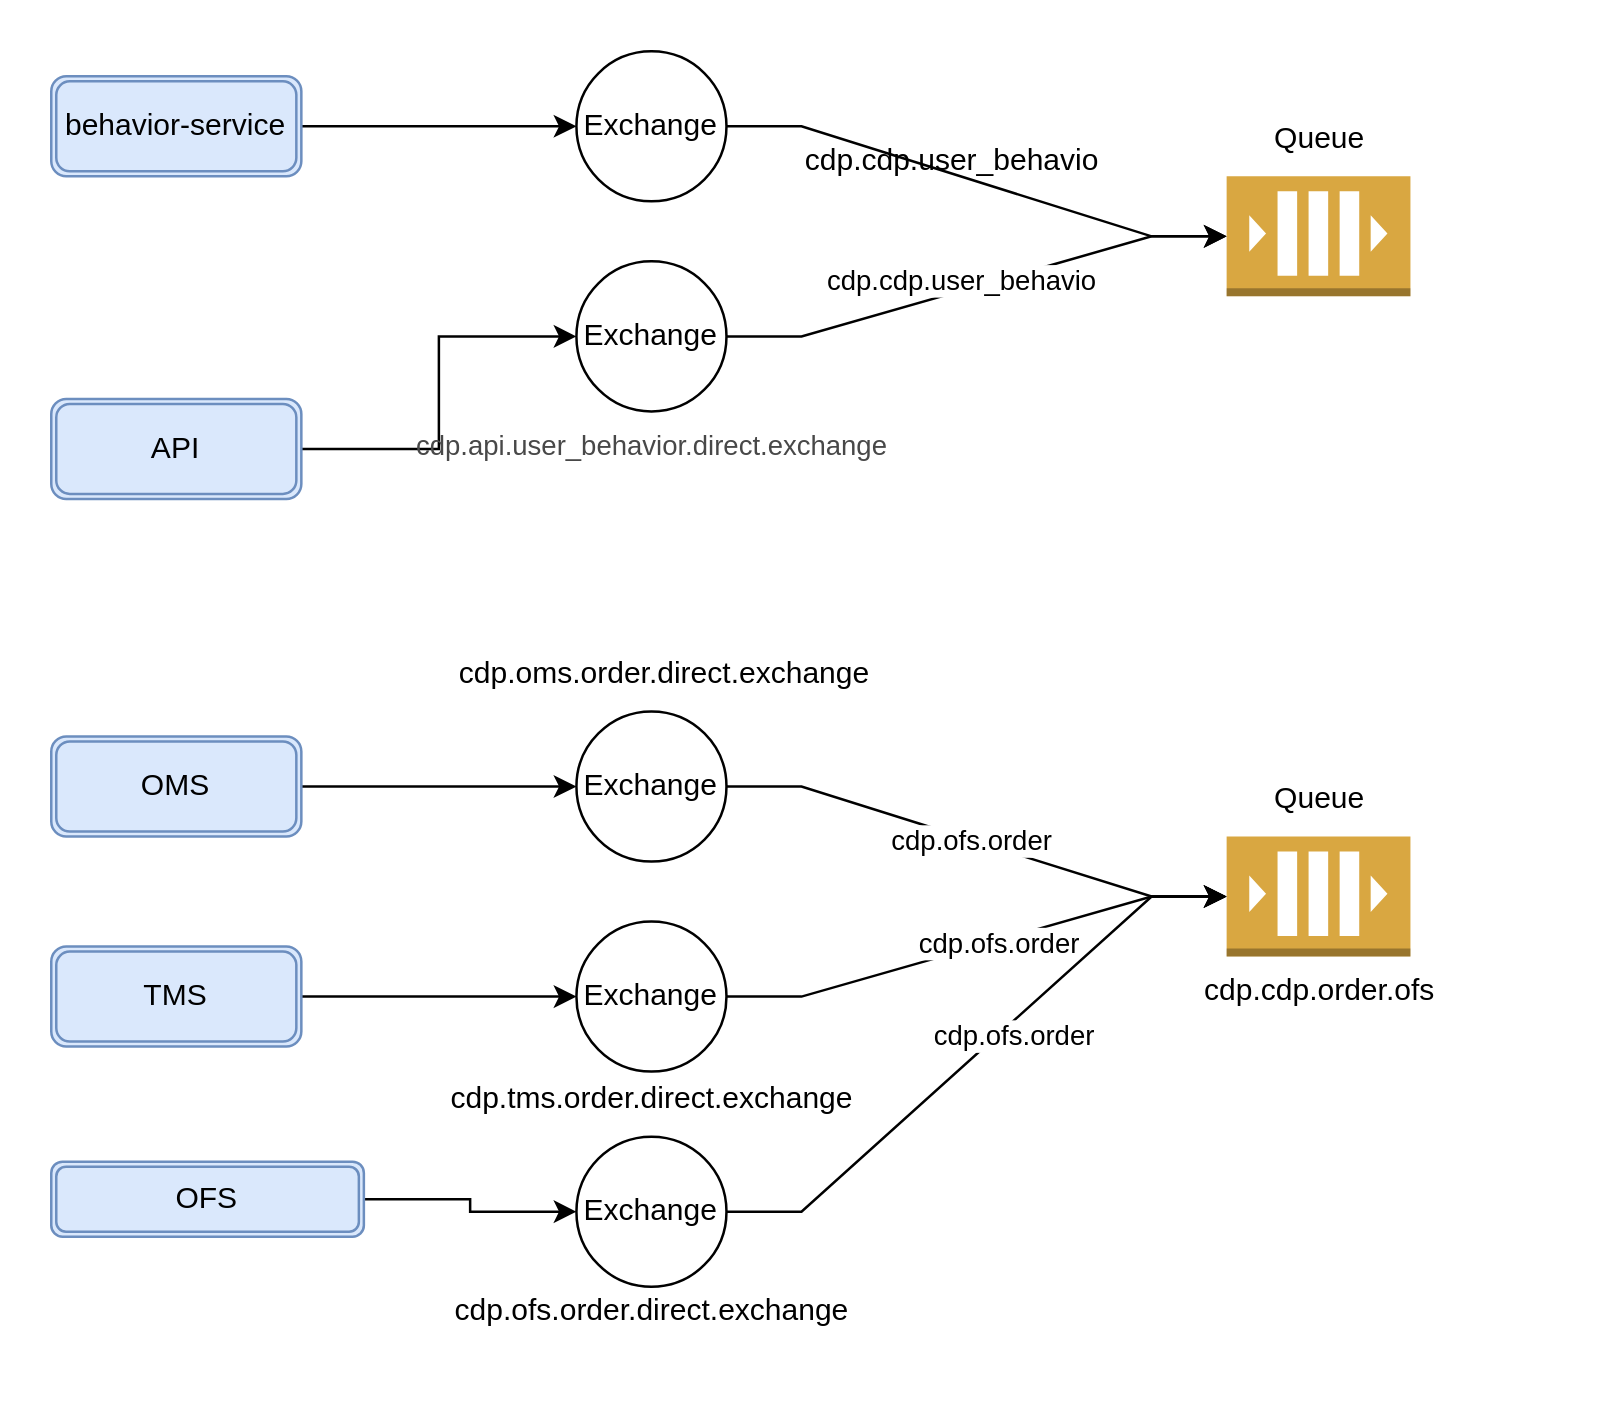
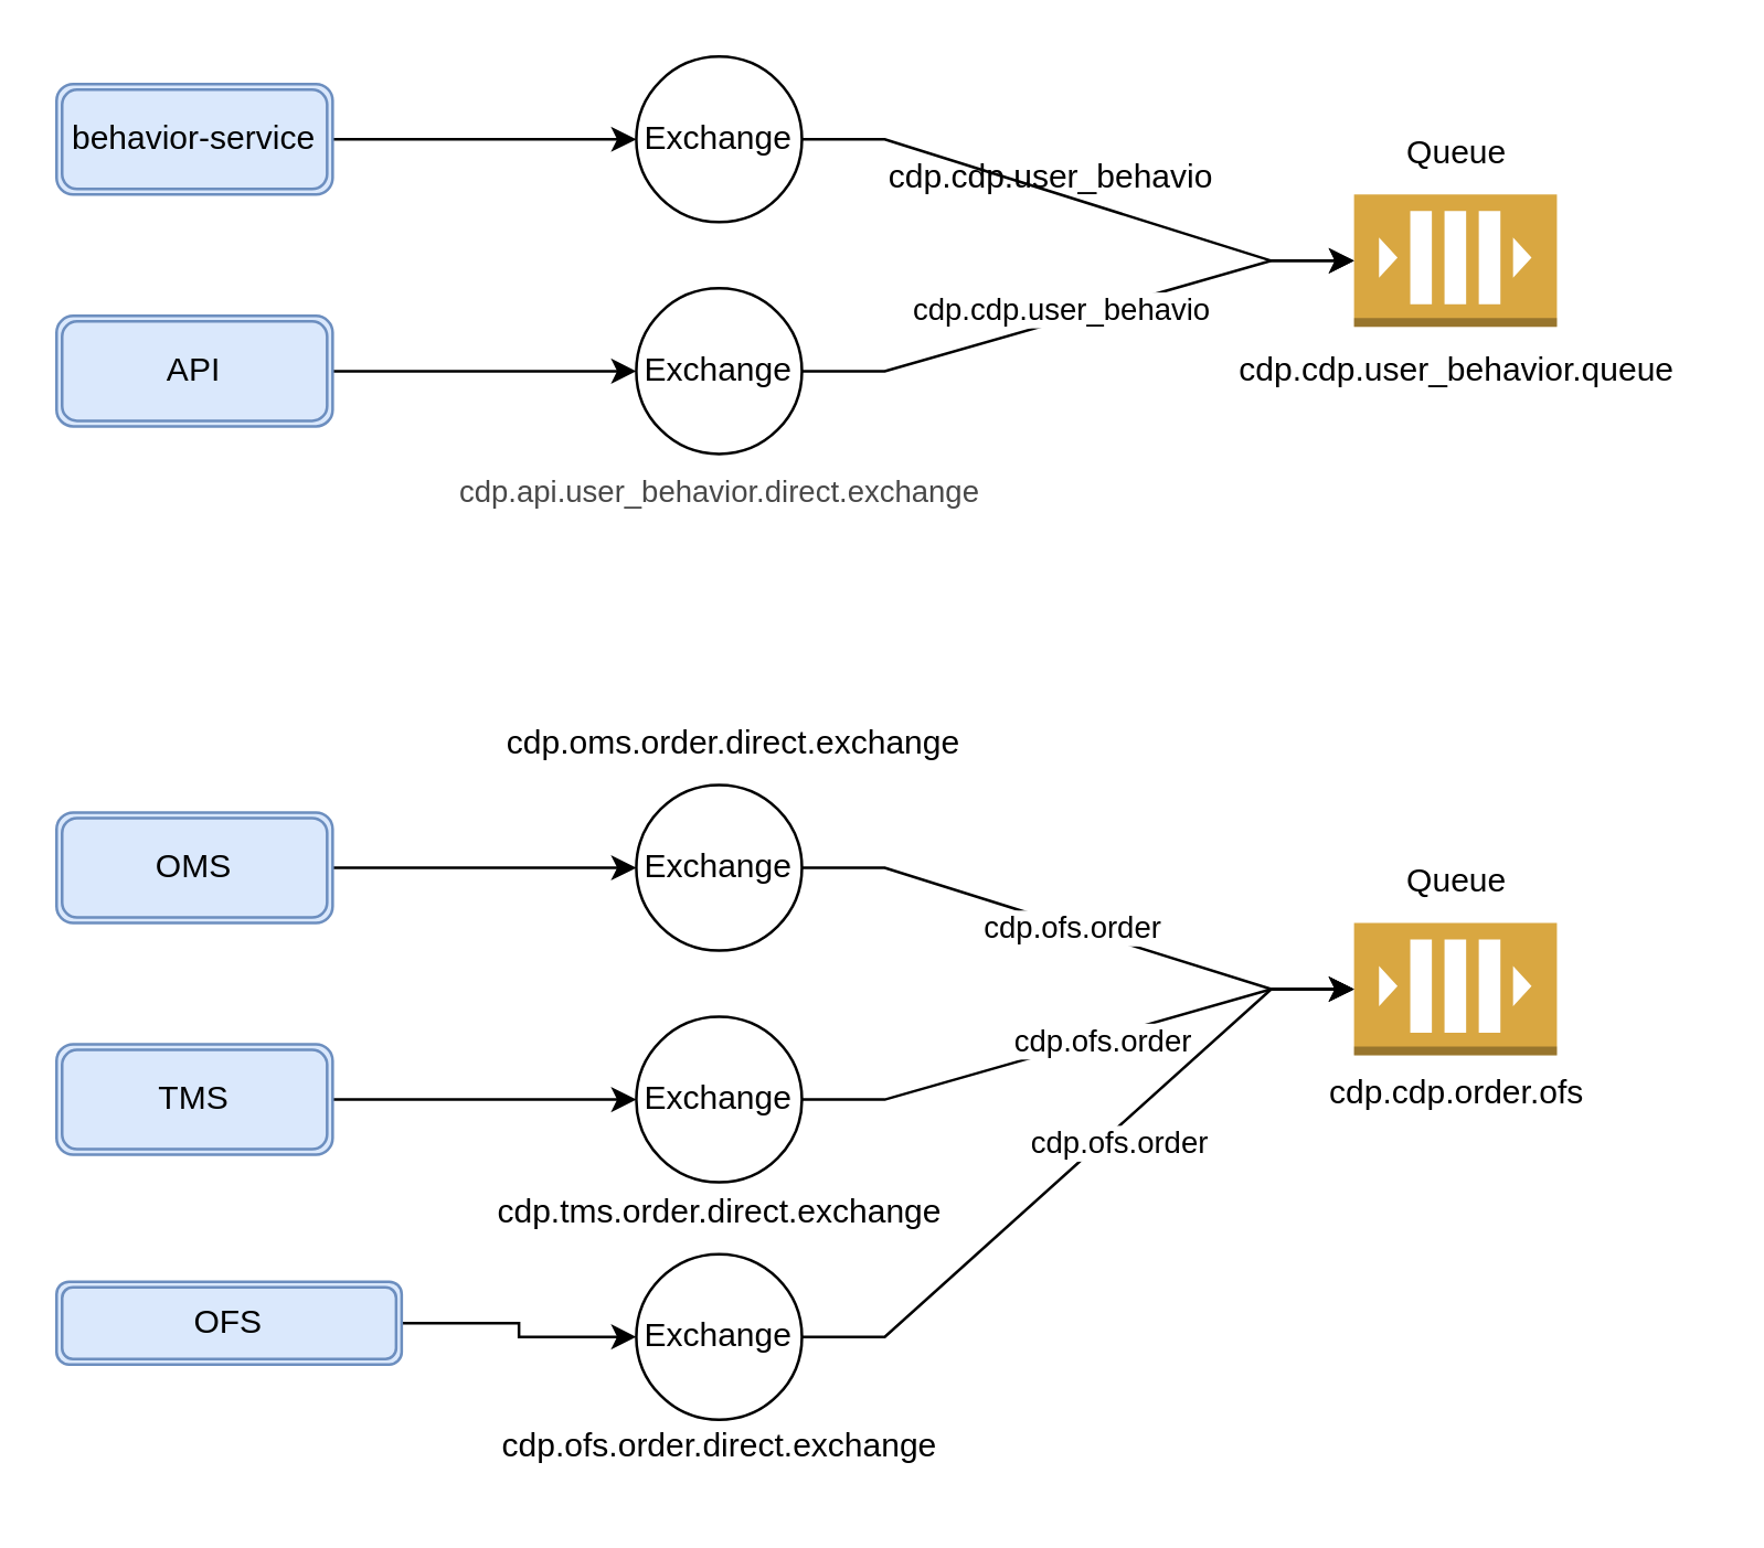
  <mxCell id="0" />
  <mxCell id="1" parent="0" />
  <mxCell id="2" style="edgeStyle=orthogonalEdgeStyle;rounded=0;orthogonalLoop=1;jettySize=auto;html=1;entryX=0;entryY=0.5;entryDx=0;entryDy=0;" edge="1" parent="1" source="3" target="8"><mxGeometry relative="1" as="geometry" /></mxCell>
  <mxCell id="3" value="behavior-service" style="shape=ext;double=1;rounded=1;whiteSpace=wrap;html=1;fillColor=#dae8fc;strokeColor=#6c8ebf;" vertex="1" parent="1"><mxGeometry x="20" y="30" width="100" height="40" as="geometry" /></mxCell>
  <mxCell id="4" style="edgeStyle=orthogonalEdgeStyle;rounded=0;orthogonalLoop=1;jettySize=auto;html=1;entryX=0;entryY=0.5;entryDx=0;entryDy=0;" edge="1" parent="1" source="5" target="11"><mxGeometry relative="1" as="geometry" /></mxCell>
- <mxCell id="5" value="API" style="shape=ext;double=1;rounded=1;whiteSpace=wrap;html=1;fillColor=#dae8fc;strokeColor=#6c8ebf;" vertex="1" parent="1"><mxGeometry x="20" y="159" width="100" height="40" as="geometry" /></mxCell>
+ <mxCell id="5" value="API" style="shape=ext;double=1;rounded=1;whiteSpace=wrap;html=1;fillColor=#dae8fc;strokeColor=#6c8ebf;" vertex="1" parent="1"><mxGeometry x="20" y="114" width="100" height="40" as="geometry" /></mxCell>
  <mxCell id="6" value="" style="outlineConnect=0;dashed=0;verticalLabelPosition=bottom;verticalAlign=top;align=center;html=1;shape=mxgraph.aws3.queue;fillColor=#D9A741;gradientColor=none;" vertex="1" parent="1"><mxGeometry x="490" y="70" width="73.5" height="48" as="geometry" /></mxCell>
  <mxCell id="7" style="edgeStyle=entityRelationEdgeStyle;rounded=0;orthogonalLoop=1;jettySize=auto;html=1;" edge="1" parent="1" source="8" target="6"><mxGeometry relative="1" as="geometry" /></mxCell>
  <mxCell id="8" value="Exchange" style="ellipse;whiteSpace=wrap;html=1;aspect=fixed;" vertex="1" parent="1"><mxGeometry x="230" y="20" width="60" height="60" as="geometry" /></mxCell>
  <mxCell id="9" style="edgeStyle=entityRelationEdgeStyle;rounded=0;orthogonalLoop=1;jettySize=auto;html=1;" edge="1" parent="1" source="11" target="6"><mxGeometry relative="1" as="geometry" /></mxCell>
  <mxCell id="10" value="cdp.cdp.user_behavio" style="edgeLabel;html=1;align=center;verticalAlign=middle;resizable=0;points=[];" vertex="1" connectable="0" parent="9"><mxGeometry x="-0.054" y="4" relative="1" as="geometry"><mxPoint as="offset" /></mxGeometry></mxCell>
  <mxCell id="11" value="Exchange" style="ellipse;whiteSpace=wrap;html=1;aspect=fixed;" vertex="1" parent="1"><mxGeometry x="230" y="104" width="60" height="60" as="geometry" /></mxCell>
  <mxCell id="12" style="edgeStyle=orthogonalEdgeStyle;rounded=0;orthogonalLoop=1;jettySize=auto;html=1;entryX=0;entryY=0.5;entryDx=0;entryDy=0;" edge="1" parent="1" source="13" target="19"><mxGeometry relative="1" as="geometry" /></mxCell>
  <mxCell id="13" value="OMS" style="shape=ext;double=1;rounded=1;whiteSpace=wrap;html=1;fillColor=#dae8fc;strokeColor=#6c8ebf;" vertex="1" parent="1"><mxGeometry x="20" y="294" width="100" height="40" as="geometry" /></mxCell>
  <mxCell id="14" style="edgeStyle=orthogonalEdgeStyle;rounded=0;orthogonalLoop=1;jettySize=auto;html=1;entryX=0;entryY=0.5;entryDx=0;entryDy=0;" edge="1" parent="1" source="15" target="22"><mxGeometry relative="1" as="geometry" /></mxCell>
  <mxCell id="15" value="TMS" style="shape=ext;double=1;rounded=1;whiteSpace=wrap;html=1;fillColor=#dae8fc;strokeColor=#6c8ebf;" vertex="1" parent="1"><mxGeometry x="20" y="378" width="100" height="40" as="geometry" /></mxCell>
  <mxCell id="16" value="cdp.cdp.order.ofs" style="outlineConnect=0;dashed=0;verticalLabelPosition=bottom;verticalAlign=top;align=center;html=1;shape=mxgraph.aws3.queue;fillColor=#D9A741;gradientColor=none;" vertex="1" parent="1"><mxGeometry x="490" y="334" width="73.5" height="48" as="geometry" /></mxCell>
  <mxCell id="17" style="edgeStyle=entityRelationEdgeStyle;rounded=0;orthogonalLoop=1;jettySize=auto;html=1;" edge="1" parent="1" source="19" target="16"><mxGeometry relative="1" as="geometry" /></mxCell>
  <mxCell id="18" value="cdp.ofs.order" style="edgeLabel;html=1;align=center;verticalAlign=middle;resizable=0;points=[];" vertex="1" connectable="0" parent="17"><mxGeometry x="-0.024" relative="1" as="geometry"><mxPoint as="offset" /></mxGeometry></mxCell>
  <mxCell id="19" value="Exchange" style="ellipse;whiteSpace=wrap;html=1;aspect=fixed;" vertex="1" parent="1"><mxGeometry x="230" y="284" width="60" height="60" as="geometry" /></mxCell>
  <mxCell id="20" style="edgeStyle=entityRelationEdgeStyle;rounded=0;orthogonalLoop=1;jettySize=auto;html=1;" edge="1" parent="1" source="22" target="16"><mxGeometry relative="1" as="geometry" /></mxCell>
  <mxCell id="21" value="cdp.ofs.order" style="edgeLabel;html=1;align=center;verticalAlign=middle;resizable=0;points=[];" vertex="1" connectable="0" parent="20"><mxGeometry x="0.084" y="-1" relative="1" as="geometry"><mxPoint as="offset" /></mxGeometry></mxCell>
  <mxCell id="22" value="Exchange" style="ellipse;whiteSpace=wrap;html=1;aspect=fixed;" vertex="1" parent="1"><mxGeometry x="230" y="368" width="60" height="60" as="geometry" /></mxCell>
  <mxCell id="23" value="&lt;h1 style=&quot;font-weight: normal; padding: 0px; margin-bottom: 0px; color: rgb(72, 72, 72); font-family: Verdana, sans-serif; text-align: start; font-size: 11px;&quot;&gt;cdp.api.user_behavior.direct.exchange&lt;/h1&gt;" style="text;html=1;align=center;verticalAlign=middle;resizable=0;points=[];autosize=1;strokeColor=none;fillColor=none;fontSize=11;" vertex="1" parent="1"><mxGeometry x="140" y="159" width="240" height="30" as="geometry" /></mxCell>
  <mxCell id="24" value="cdp.cdp.user_behavio" style="text;html=1;align=center;verticalAlign=middle;resizable=0;points=[];autosize=1;strokeColor=none;fillColor=none;" vertex="1" parent="1"><mxGeometry x="310" y="49" width="140" height="30" as="geometry" /></mxCell>
  <mxCell id="25" value="Queue" style="text;html=1;align=center;verticalAlign=middle;resizable=0;points=[];autosize=1;strokeColor=none;fillColor=none;" vertex="1" parent="1"><mxGeometry x="496.75" y="40" width="60" height="30" as="geometry" /></mxCell>
+ <mxCell id="26" value="cdp.cdp.user_behavior.queue" style="text;html=1;align=center;verticalAlign=middle;resizable=0;points=[];autosize=1;strokeColor=none;fillColor=none;" vertex="1" parent="1"><mxGeometry x="436.75" y="119" width="180" height="30" as="geometry" /></mxCell>
  <mxCell id="27" value="Exchange" style="ellipse;whiteSpace=wrap;html=1;aspect=fixed;" vertex="1" parent="1"><mxGeometry x="230" y="454" width="60" height="60" as="geometry" /></mxCell>
  <mxCell id="28" style="edgeStyle=entityRelationEdgeStyle;rounded=0;orthogonalLoop=1;jettySize=auto;html=1;exitX=1;exitY=0.5;exitDx=0;exitDy=0;entryX=0;entryY=0.5;entryDx=0;entryDy=0;entryPerimeter=0;" edge="1" parent="1" source="27" target="16"><mxGeometry relative="1" as="geometry"><mxPoint x="300" y="408" as="sourcePoint" /><mxPoint x="490" y="354" as="targetPoint" /></mxGeometry></mxCell>
  <mxCell id="29" value="cdp.ofs.order" style="edgeLabel;html=1;align=center;verticalAlign=middle;resizable=0;points=[];" vertex="1" connectable="0" parent="28"><mxGeometry x="0.127" y="-4" relative="1" as="geometry"><mxPoint as="offset" /></mxGeometry></mxCell>
  <mxCell id="30" value="" style="edgeStyle=orthogonalEdgeStyle;rounded=0;orthogonalLoop=1;jettySize=auto;html=1;" edge="1" parent="1" source="31" target="27"><mxGeometry relative="1" as="geometry" /></mxCell>
  <mxCell id="31" value="OFS" style="shape=ext;double=1;rounded=1;whiteSpace=wrap;html=1;fillColor=#dae8fc;strokeColor=#6c8ebf;" vertex="1" parent="1"><mxGeometry x="20" y="464" width="125" height="30" as="geometry" /></mxCell>
  <mxCell id="32" value="cdp.ofs.order.direct.exchange" style="text;html=1;align=center;verticalAlign=middle;resizable=0;points=[];autosize=1;strokeColor=none;fillColor=none;" vertex="1" parent="1"><mxGeometry x="170" y="509" width="180" height="30" as="geometry" /></mxCell>
  <mxCell id="33" value="cdp.tms.order.direct.exchange" style="text;html=1;align=center;verticalAlign=middle;resizable=0;points=[];autosize=1;strokeColor=none;fillColor=none;" vertex="1" parent="1"><mxGeometry x="170" y="424" width="180" height="30" as="geometry" /></mxCell>
  <mxCell id="34" value="cdp.oms.order.direct.exchange" style="text;html=1;align=center;verticalAlign=middle;resizable=0;points=[];autosize=1;strokeColor=none;fillColor=none;" vertex="1" parent="1"><mxGeometry x="170" y="254" width="190" height="30" as="geometry" /></mxCell>
  <mxCell id="35" value="Queue" style="text;html=1;align=center;verticalAlign=middle;resizable=0;points=[];autosize=1;strokeColor=none;fillColor=none;" vertex="1" parent="1"><mxGeometry x="496.75" y="304" width="60" height="30" as="geometry" /></mxCell>
